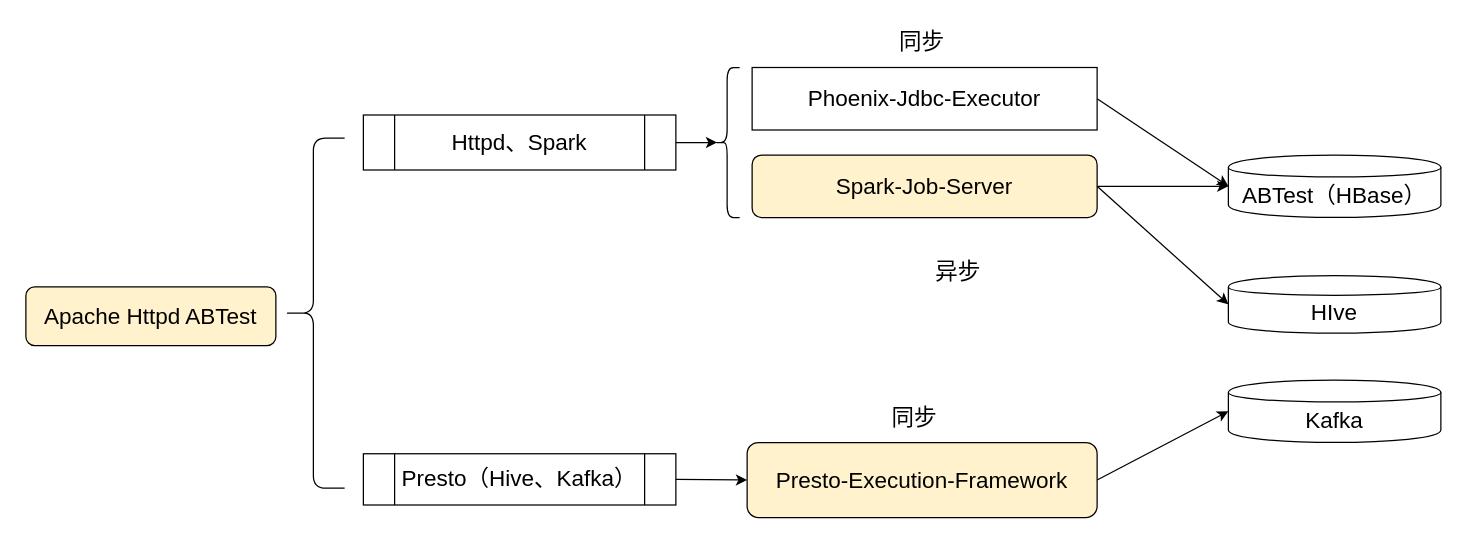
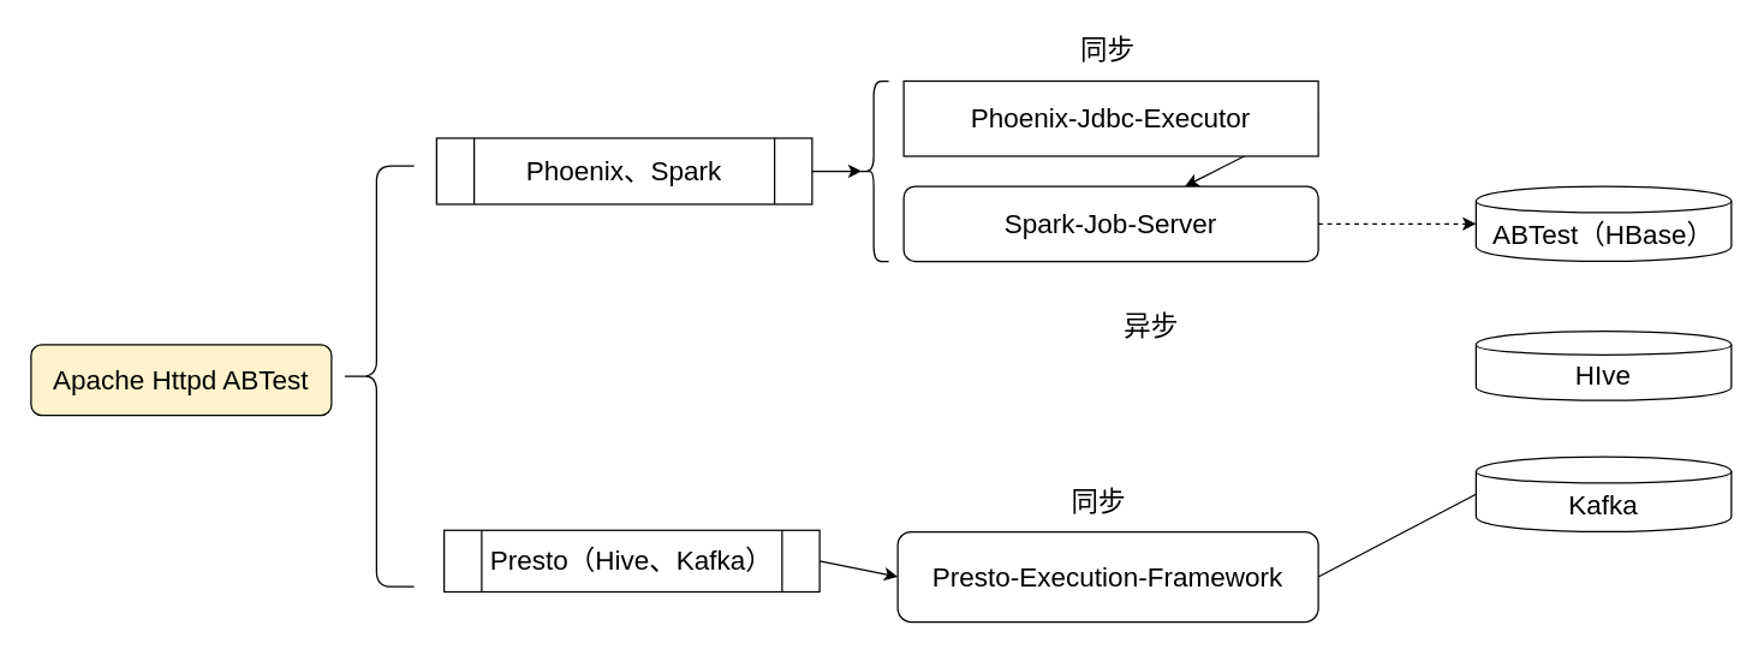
  <mxCell id="0" />
  <mxCell id="1" parent="0" />
  <mxCell id="2" value="&lt;font style=&quot;font-size: 18px&quot;&gt;Apache Httpd ABTest&lt;/font&gt;" style="rounded=1;whiteSpace=wrap;html=1;fillColor=#fff2cc;" vertex="1" parent="1"><mxGeometry x="20" y="229" width="200" height="47" as="geometry" /></mxCell>
- <mxCell id="3" value="" style="endArrow=classic;html=1;exitX=1;exitY=0.5;exitDx=0;exitDy=0;entryX=0;entryY=0.5;entryDx=0;entryDy=0;" edge="1" parent="1" source="16" target="7"><mxGeometry width="50" height="50" relative="1" as="geometry"><mxPoint x="898" y="375" as="sourcePoint" /><mxPoint x="972" y="351" as="targetPoint" /></mxGeometry></mxCell>
+ <mxCell id="3" value="" style="endArrow=none;html=1;exitX=1;exitY=0.5;exitDx=0;exitDy=0;entryX=0;entryY=0.5;entryDx=0;entryDy=0;" edge="1" parent="1" source="16" target="7"><mxGeometry width="50" height="50" relative="1" as="geometry"><mxPoint x="898" y="375" as="sourcePoint" /><mxPoint x="972" y="351" as="targetPoint" /></mxGeometry></mxCell>
  <mxCell id="4" value="" style="group" vertex="1" connectable="0" parent="1"><mxGeometry x="982" y="123.5" width="170" height="230" as="geometry" /></mxCell>
  <mxCell id="5" value="&lt;font style=&quot;font-size: 18px&quot;&gt;HIve&lt;/font&gt;" style="shape=cylinder;whiteSpace=wrap;html=1;boundedLbl=1;backgroundOutline=1;" vertex="1" parent="4"><mxGeometry y="96.5" width="170" height="46" as="geometry" /></mxCell>
  <mxCell id="6" value="&lt;font style=&quot;font-size: 18px&quot;&gt;ABTest（HBase）&lt;/font&gt;" style="shape=cylinder;whiteSpace=wrap;html=1;boundedLbl=1;backgroundOutline=1;" vertex="1" parent="4"><mxGeometry width="170" height="50" as="geometry" /></mxCell>
  <mxCell id="7" value="&lt;font style=&quot;font-size: 18px&quot;&gt;Kafka&lt;/font&gt;" style="shape=cylinder;whiteSpace=wrap;html=1;boundedLbl=1;backgroundOutline=1;" vertex="1" parent="4"><mxGeometry y="180" width="170" height="50" as="geometry" /></mxCell>
- <mxCell id="8" value="" style="endArrow=classic;html=1;exitX=1;exitY=0.5;exitDx=0;exitDy=0;entryX=0;entryY=0.5;entryDx=0;entryDy=0;" edge="1" parent="1" source="14" target="6"><mxGeometry width="50" height="50" relative="1" as="geometry"><mxPoint x="898" y="70" as="sourcePoint" /><mxPoint x="952" y="161" as="targetPoint" /></mxGeometry></mxCell>
- <mxCell id="9" value="" style="endArrow=classic;html=1;exitX=1;exitY=0.5;exitDx=0;exitDy=0;entryX=0;entryY=0.5;entryDx=0;entryDy=0;" edge="1" parent="1" source="15" target="6"><mxGeometry width="50" height="50" relative="1" as="geometry"><mxPoint x="898" y="140" as="sourcePoint" /><mxPoint x="892" y="171" as="targetPoint" /></mxGeometry></mxCell>
- <mxCell id="10" value="" style="endArrow=classic;html=1;exitX=1;exitY=0.5;exitDx=0;exitDy=0;entryX=0;entryY=0.5;entryDx=0;entryDy=0;" edge="1" parent="1" source="15" target="5"><mxGeometry width="50" height="50" relative="1" as="geometry"><mxPoint x="898" y="140" as="sourcePoint" /><mxPoint x="962" y="171" as="targetPoint" /></mxGeometry></mxCell>
+ <mxCell id="8" value="" style="endArrow=classic;html=1;exitX=1;exitY=0.5;exitDx=0;exitDy=0;" edge="1" parent="1" source="14" target="15"><mxGeometry width="50" height="50" relative="1" as="geometry"><mxPoint x="898" y="70" as="sourcePoint" /><mxPoint x="952" y="161" as="targetPoint" /></mxGeometry></mxCell>
+ <mxCell id="9" value="" style="endArrow=classic;html=1;exitX=1;exitY=0.5;exitDx=0;exitDy=0;entryX=0;entryY=0.5;entryDx=0;entryDy=0;dashed=1;" edge="1" parent="1" source="15" target="6"><mxGeometry width="50" height="50" relative="1" as="geometry"><mxPoint x="898" y="140" as="sourcePoint" /><mxPoint x="892" y="171" as="targetPoint" /></mxGeometry></mxCell>
  <mxCell id="11" value="" style="group" vertex="1" connectable="0" parent="1"><mxGeometry x="290" y="20" width="671" height="393.5" as="geometry" /></mxCell>
  <mxCell id="12" value="" style="group" vertex="1" connectable="0" parent="11"><mxGeometry x="281" y="33.5" width="390" height="360" as="geometry" /></mxCell>
  <mxCell id="13" value="" style="group" vertex="1" connectable="0" parent="12"><mxGeometry x="30" width="360" height="120" as="geometry" /></mxCell>
  <mxCell id="14" value="&lt;font style=&quot;font-size: 18px&quot;&gt;Phoenix-Jdbc-Executor&lt;/font&gt;" style="whiteSpace=wrap;html=1;rounded=0;" vertex="1" parent="13"><mxGeometry width="276" height="50" as="geometry" /></mxCell>
- <mxCell id="15" value="&lt;span style=&quot;font-size: 18px&quot;&gt;Spark-Job-Server&lt;/span&gt;" style="rounded=1;whiteSpace=wrap;html=1;fillColor=#fff2cc;" vertex="1" parent="13"><mxGeometry y="70" width="276" height="50" as="geometry" /></mxCell>
- <mxCell id="16" value="&lt;font style=&quot;font-size: 18px&quot;&gt;Presto-Execution-Framework&lt;/font&gt;" style="rounded=1;whiteSpace=wrap;html=1;fillColor=#fff2cc;" vertex="1" parent="12"><mxGeometry x="26" y="300" width="280" height="60" as="geometry" /></mxCell>
+ <mxCell id="15" value="&lt;span style=&quot;font-size: 18px&quot;&gt;Spark-Job-Server&lt;/span&gt;" style="rounded=1;whiteSpace=wrap;html=1;" vertex="1" parent="13"><mxGeometry y="70" width="276" height="50" as="geometry" /></mxCell>
+ <mxCell id="16" value="&lt;font style=&quot;font-size: 18px&quot;&gt;Presto-Execution-Framework&lt;/font&gt;" style="rounded=1;whiteSpace=wrap;html=1;" vertex="1" parent="12"><mxGeometry x="26" y="300" width="280" height="60" as="geometry" /></mxCell>
  <mxCell id="17" value="" style="shape=curlyBracket;whiteSpace=wrap;html=1;rounded=1;" vertex="1" parent="12"><mxGeometry width="20" height="120" as="geometry" /></mxCell>
  <mxCell id="18" value="&lt;font style=&quot;font-size: 18px&quot;&gt;同步&lt;/font&gt;" style="text;html=1;strokeColor=none;fillColor=none;align=center;verticalAlign=middle;whiteSpace=wrap;rounded=0;" vertex="1" parent="12"><mxGeometry x="120" y="267.5" width="80" height="25" as="geometry" /></mxCell>
  <mxCell id="19" value="&lt;font style=&quot;font-size: 18px&quot;&gt;异步&lt;/font&gt;" style="text;html=1;strokeColor=none;fillColor=none;align=center;verticalAlign=middle;whiteSpace=wrap;rounded=0;" vertex="1" parent="12"><mxGeometry x="155" y="151" width="80" height="25" as="geometry" /></mxCell>
  <mxCell id="20" value="&lt;font style=&quot;font-size: 18px&quot;&gt;同步&lt;/font&gt;" style="text;html=1;strokeColor=none;fillColor=none;align=center;verticalAlign=middle;whiteSpace=wrap;rounded=0;" vertex="1" parent="11"><mxGeometry x="407" width="80" height="25" as="geometry" /></mxCell>
- <mxCell id="21" value="&lt;font style=&quot;font-size: 18px&quot;&gt;Httpd、Spark&lt;/font&gt;" style="shape=process;whiteSpace=wrap;html=1;backgroundOutline=1;" vertex="1" parent="11"><mxGeometry y="71.5" width="250" height="44" as="geometry" /></mxCell>
- <mxCell id="22" value="&lt;font style=&quot;font-size: 18px&quot;&gt;Presto（Hive、Kafka）&lt;/font&gt;" style="shape=process;whiteSpace=wrap;html=1;backgroundOutline=1;" vertex="1" parent="11"><mxGeometry y="342.5" width="250" height="41" as="geometry" /></mxCell>
+ <mxCell id="21" value="&lt;font style=&quot;font-size: 18px&quot;&gt;Phoenix、Spark&lt;/font&gt;" style="shape=process;whiteSpace=wrap;html=1;backgroundOutline=1;" vertex="1" parent="11"><mxGeometry y="71.5" width="250" height="44" as="geometry" /></mxCell>
+ <mxCell id="22" value="&lt;font style=&quot;font-size: 18px&quot;&gt;Presto（Hive、Kafka）&lt;/font&gt;" style="shape=process;whiteSpace=wrap;html=1;backgroundOutline=1;" vertex="1" parent="11"><mxGeometry x="5" y="332.5" width="250" height="41" as="geometry" /></mxCell>
  <mxCell id="23" value="" style="endArrow=classic;html=1;exitX=1;exitY=0.5;exitDx=0;exitDy=0;entryX=0.1;entryY=0.5;entryDx=0;entryDy=0;entryPerimeter=0;" edge="1" parent="11" source="21" target="17"><mxGeometry width="50" height="50" relative="1" as="geometry"><mxPoint x="280" y="230" as="sourcePoint" /><mxPoint x="330" y="180" as="targetPoint" /></mxGeometry></mxCell>
  <mxCell id="24" value="" style="endArrow=classic;html=1;exitX=1;exitY=0.5;exitDx=0;exitDy=0;entryX=0;entryY=0.5;entryDx=0;entryDy=0;" edge="1" parent="11" source="22" target="16"><mxGeometry width="50" height="50" relative="1" as="geometry"><mxPoint x="240" y="470" as="sourcePoint" /><mxPoint x="290" y="420" as="targetPoint" /></mxGeometry></mxCell>
  <mxCell id="25" value="" style="shape=curlyBracket;whiteSpace=wrap;html=1;rounded=1;" vertex="1" parent="1"><mxGeometry x="225" y="110" width="50" height="280" as="geometry" /></mxCell>
